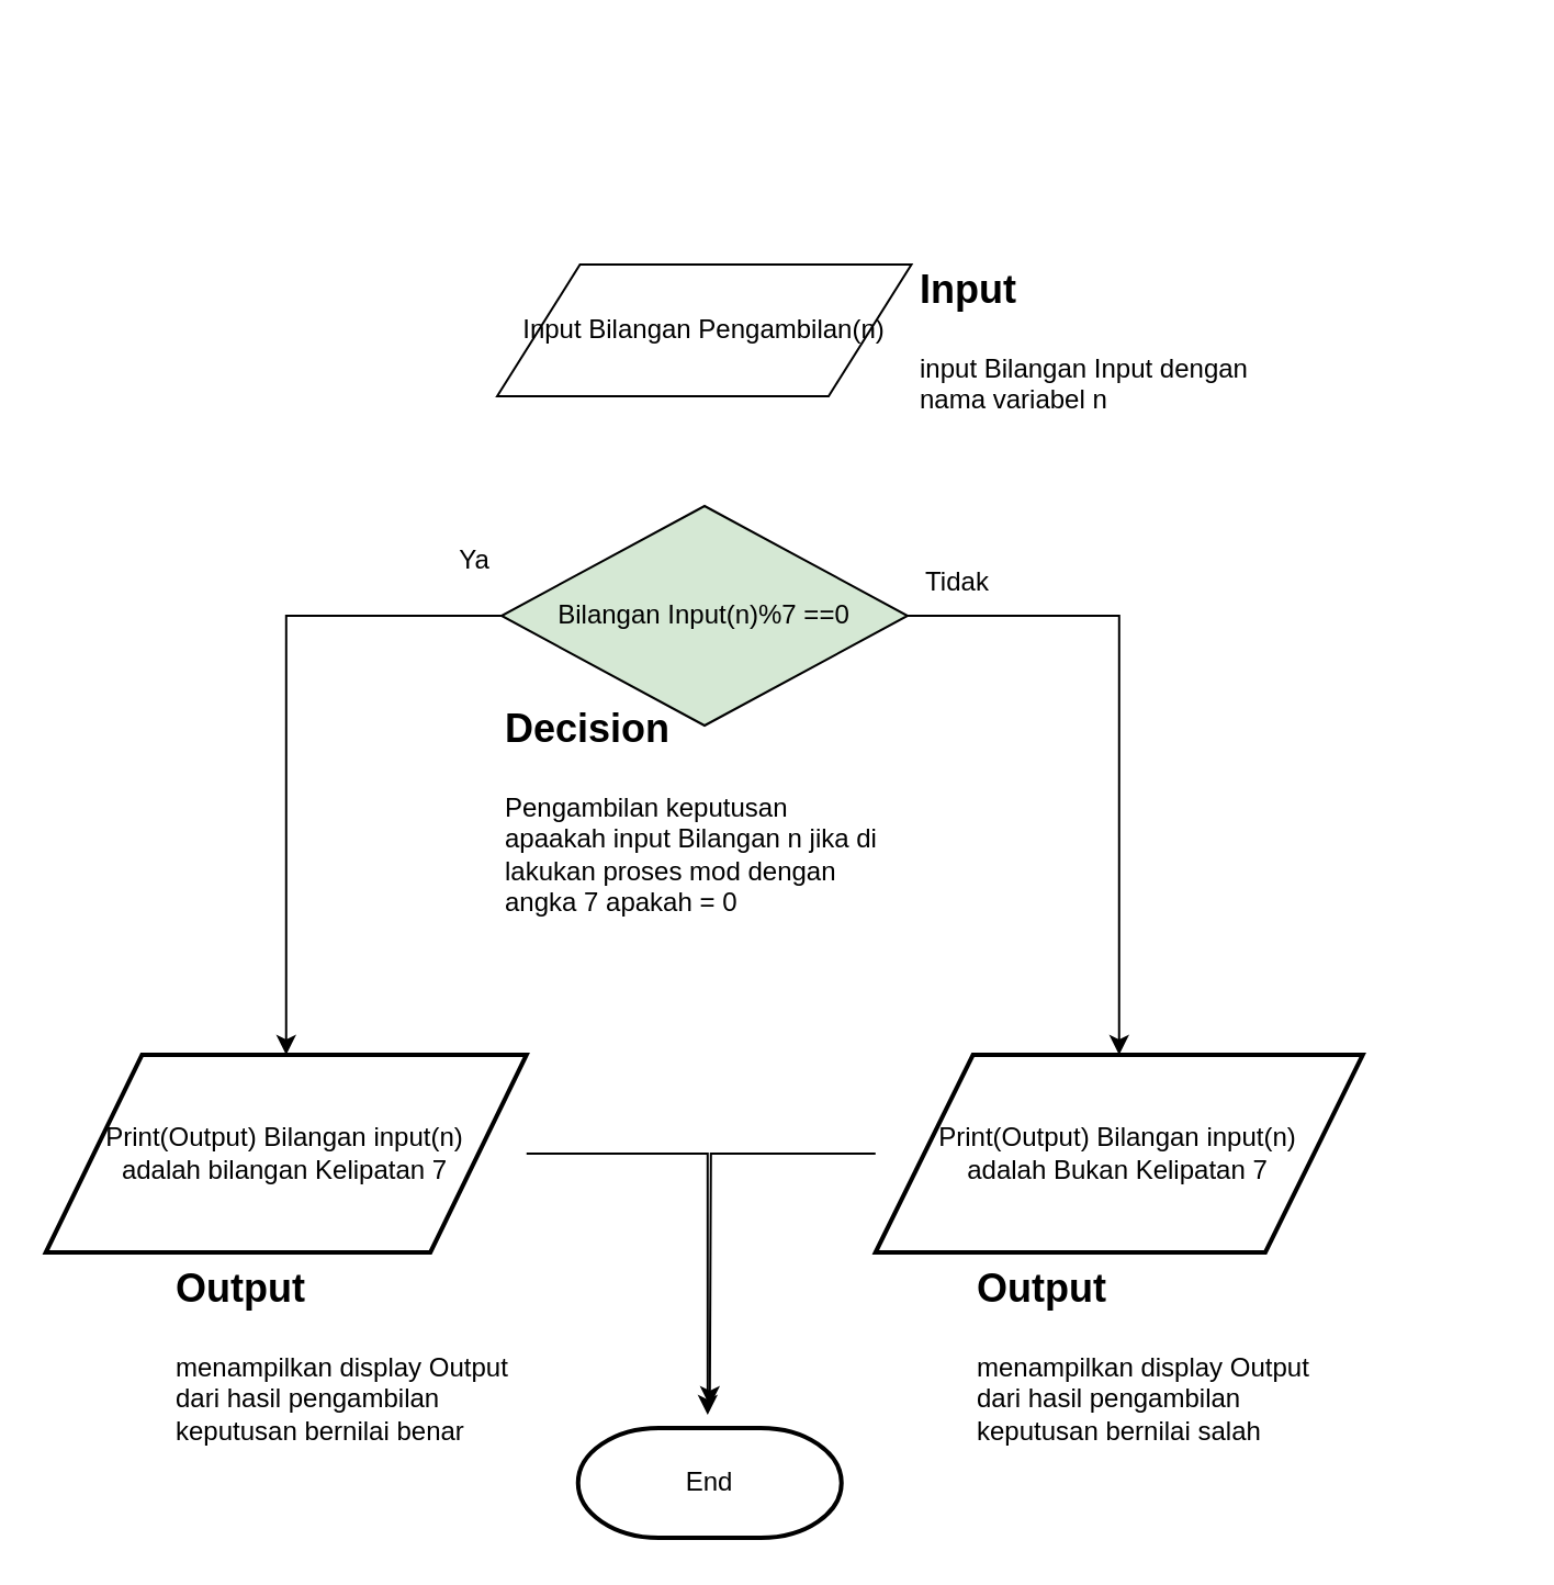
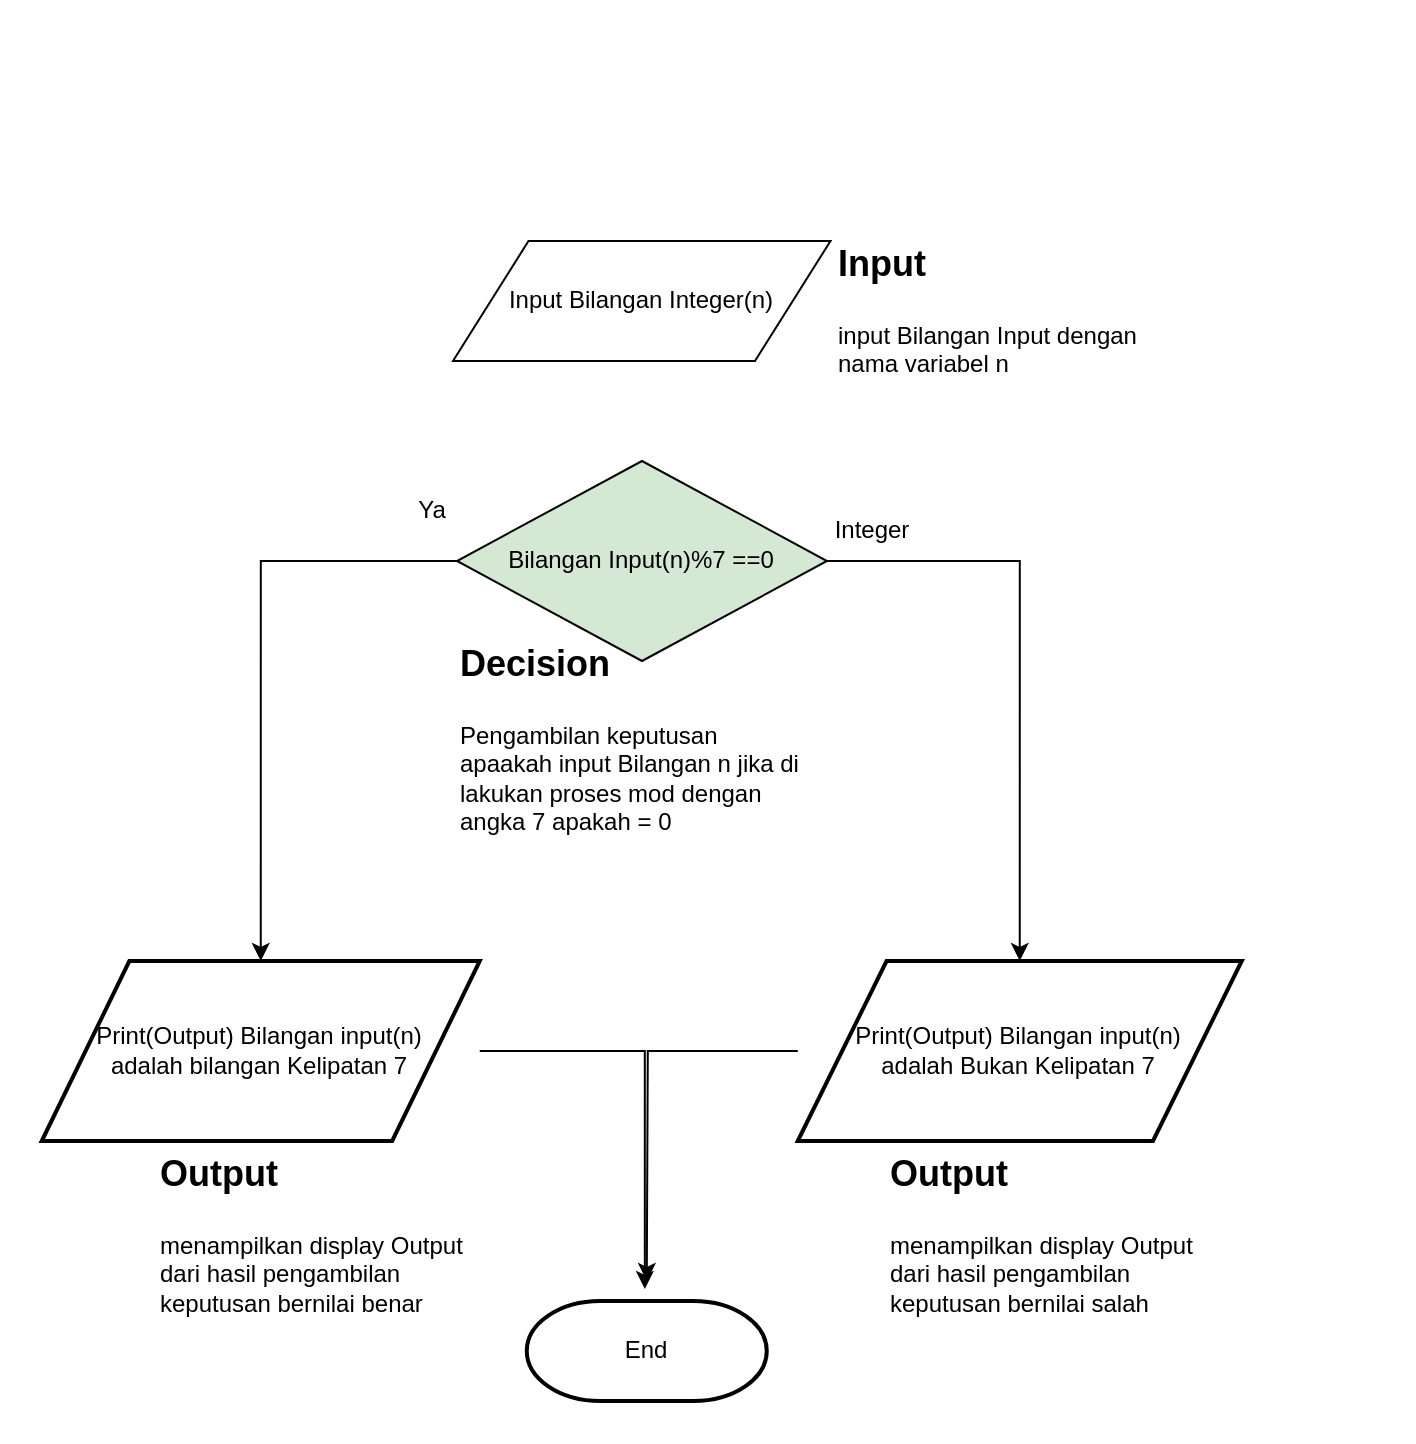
  <mxCell id="0" />
  <mxCell id="1" parent="0" />
  <mxCell id="2" value="" style="group" parent="1" vertex="1" connectable="0"><mxGeometry x="96" y="20" width="590" height="590" as="geometry" /></mxCell>
  <mxCell id="3" value="" style="group" parent="2" vertex="1" connectable="0"><mxGeometry x="150" y="100" width="185" height="480" as="geometry" /></mxCell>
- <mxCell id="4" value="Input Bilangan Pengambilan(n)" style="shape=parallelogram;whiteSpace=wrap;html=1;backgroundOutline=1;" parent="3" vertex="1"><mxGeometry x="-20" width="188.75" height="60" as="geometry" /></mxCell>
+ <mxCell id="4" value="Input Bilangan Integer(n)" style="shape=parallelogram;whiteSpace=wrap;html=1;backgroundOutline=1;" parent="3" vertex="1"><mxGeometry x="-20" width="188.75" height="60" as="geometry" /></mxCell>
  <mxCell id="5" value="Bilangan Input(n)%7 ==0" style="rhombus;whiteSpace=wrap;html=1;fillColor=#d5e8d4;" parent="3" vertex="1"><mxGeometry x="-18" y="110" width="185" height="100" as="geometry" /></mxCell>
  <mxCell id="6" value="Ya" style="text;html=1;strokeColor=none;fillColor=none;align=center;verticalAlign=middle;whiteSpace=wrap;rounded=0;" parent="3" vertex="1"><mxGeometry x="-60" y="120" width="60" height="30" as="geometry" /></mxCell>
  <mxCell id="7" value="&lt;h1&gt;&lt;span style=&quot;font-size: 18px;&quot;&gt;Decision&lt;/span&gt;&lt;/h1&gt;&lt;p&gt;&lt;/p&gt;Pengambilan keputusan apaakah&amp;nbsp;&lt;span style=&quot;background-color: initial;&quot;&gt;input Bilangan n jika di lakukan proses mod dengan angka 7 apakah = 0&lt;/span&gt;" style="text;html=1;strokeColor=none;fillColor=none;spacing=5;spacingTop=-20;whiteSpace=wrap;overflow=hidden;rounded=0;" parent="3" vertex="1"><mxGeometry x="-21.25" y="190" width="190" height="140" as="geometry" /></mxCell>
- <mxCell id="8" value="Tidak" style="text;html=1;strokeColor=none;fillColor=none;align=center;verticalAlign=middle;whiteSpace=wrap;rounded=0;" parent="2" vertex="1"><mxGeometry x="310" y="230" width="60" height="30" as="geometry" /></mxCell>
+ <mxCell id="8" value="Integer" style="text;html=1;strokeColor=none;fillColor=none;align=center;verticalAlign=middle;whiteSpace=wrap;rounded=0;" parent="2" vertex="1"><mxGeometry x="310" y="230" width="60" height="30" as="geometry" /></mxCell>
  <mxCell id="9" value="&lt;h1&gt;&lt;font style=&quot;font-size: 18px;&quot;&gt;Input&lt;/font&gt;&lt;/h1&gt;&lt;p&gt;input Bilangan Input dengan nama variabel n&lt;/p&gt;" style="text;html=1;strokeColor=none;fillColor=none;spacing=5;spacingTop=-20;whiteSpace=wrap;overflow=hidden;rounded=0;" parent="2" vertex="1"><mxGeometry x="318" y="90" width="170" height="80" as="geometry" /></mxCell>
  <mxCell id="10" value="Print(Output) Bilangan input(n) &lt;br&gt;adalah bilangan Kelipatan 7" style="strokeWidth=2;html=1;shape=parallelogram;whiteSpace=wrap;" parent="1" vertex="1"><mxGeometry x="20.38" y="480" width="219" height="90" as="geometry" /></mxCell>
  <mxCell id="11" value="Print(Output) Bilangan input(n) &lt;br&gt;adalah Bukan Kelipatan 7" style="strokeWidth=2;html=1;shape=parallelogram;whiteSpace=wrap;" parent="1" vertex="1"><mxGeometry x="398.38" y="480" width="222" height="90" as="geometry" /></mxCell>
  <mxCell id="12" value="End" style="strokeWidth=2;html=1;shape=mxgraph.flowchart.terminator;whiteSpace=wrap;" parent="1" vertex="1"><mxGeometry x="262.88" y="650" width="120" height="50" as="geometry" /></mxCell>
  <mxCell id="13" style="edgeStyle=orthogonalEdgeStyle;rounded=0;orthogonalLoop=1;jettySize=auto;html=1;" parent="1" source="11" edge="1"><mxGeometry relative="1" as="geometry"><mxPoint x="322.88" y="640" as="targetPoint" /></mxGeometry></mxCell>
  <mxCell id="14" style="edgeStyle=orthogonalEdgeStyle;rounded=0;orthogonalLoop=1;jettySize=auto;html=1;entryX=0.492;entryY=-0.12;entryDx=0;entryDy=0;entryPerimeter=0;" parent="1" source="10" target="12" edge="1"><mxGeometry relative="1" as="geometry" /></mxCell>
  <mxCell id="15" value="&lt;h1&gt;&lt;font style=&quot;font-size: 18px;&quot;&gt;Output&lt;/font&gt;&lt;/h1&gt;&lt;p&gt;menampilkan display Output dari hasil pengambilan keputusan bernilai benar&lt;/p&gt;" style="text;html=1;strokeColor=none;fillColor=none;spacing=5;spacingTop=-20;whiteSpace=wrap;overflow=hidden;rounded=0;" parent="1" vertex="1"><mxGeometry x="74.88" y="565" width="170" height="105" as="geometry" /></mxCell>
  <mxCell id="16" value="&lt;h1&gt;&lt;font style=&quot;font-size: 18px;&quot;&gt;Output&lt;/font&gt;&lt;/h1&gt;&lt;p&gt;menampilkan display Output dari hasil pengambilan keputusan bernilai salah&lt;/p&gt;" style="text;html=1;strokeColor=none;fillColor=none;spacing=5;spacingTop=-20;whiteSpace=wrap;overflow=hidden;rounded=0;" parent="1" vertex="1"><mxGeometry x="440.38" y="565" width="170" height="105" as="geometry" /></mxCell>
  <mxCell id="17" style="edgeStyle=orthogonalEdgeStyle;rounded=0;orthogonalLoop=1;jettySize=auto;html=1;entryX=0.5;entryY=0;entryDx=0;entryDy=0;entryPerimeter=0;exitX=0;exitY=0.5;exitDx=0;exitDy=0;" parent="1" source="5" target="10" edge="1"><mxGeometry relative="1" as="geometry" /></mxCell>
  <mxCell id="18" style="edgeStyle=orthogonalEdgeStyle;rounded=0;orthogonalLoop=1;jettySize=auto;html=1;entryX=0.5;entryY=0;entryDx=0;entryDy=0;entryPerimeter=0;exitX=1;exitY=0.5;exitDx=0;exitDy=0;" parent="1" source="5" target="11" edge="1"><mxGeometry relative="1" as="geometry" /></mxCell>
